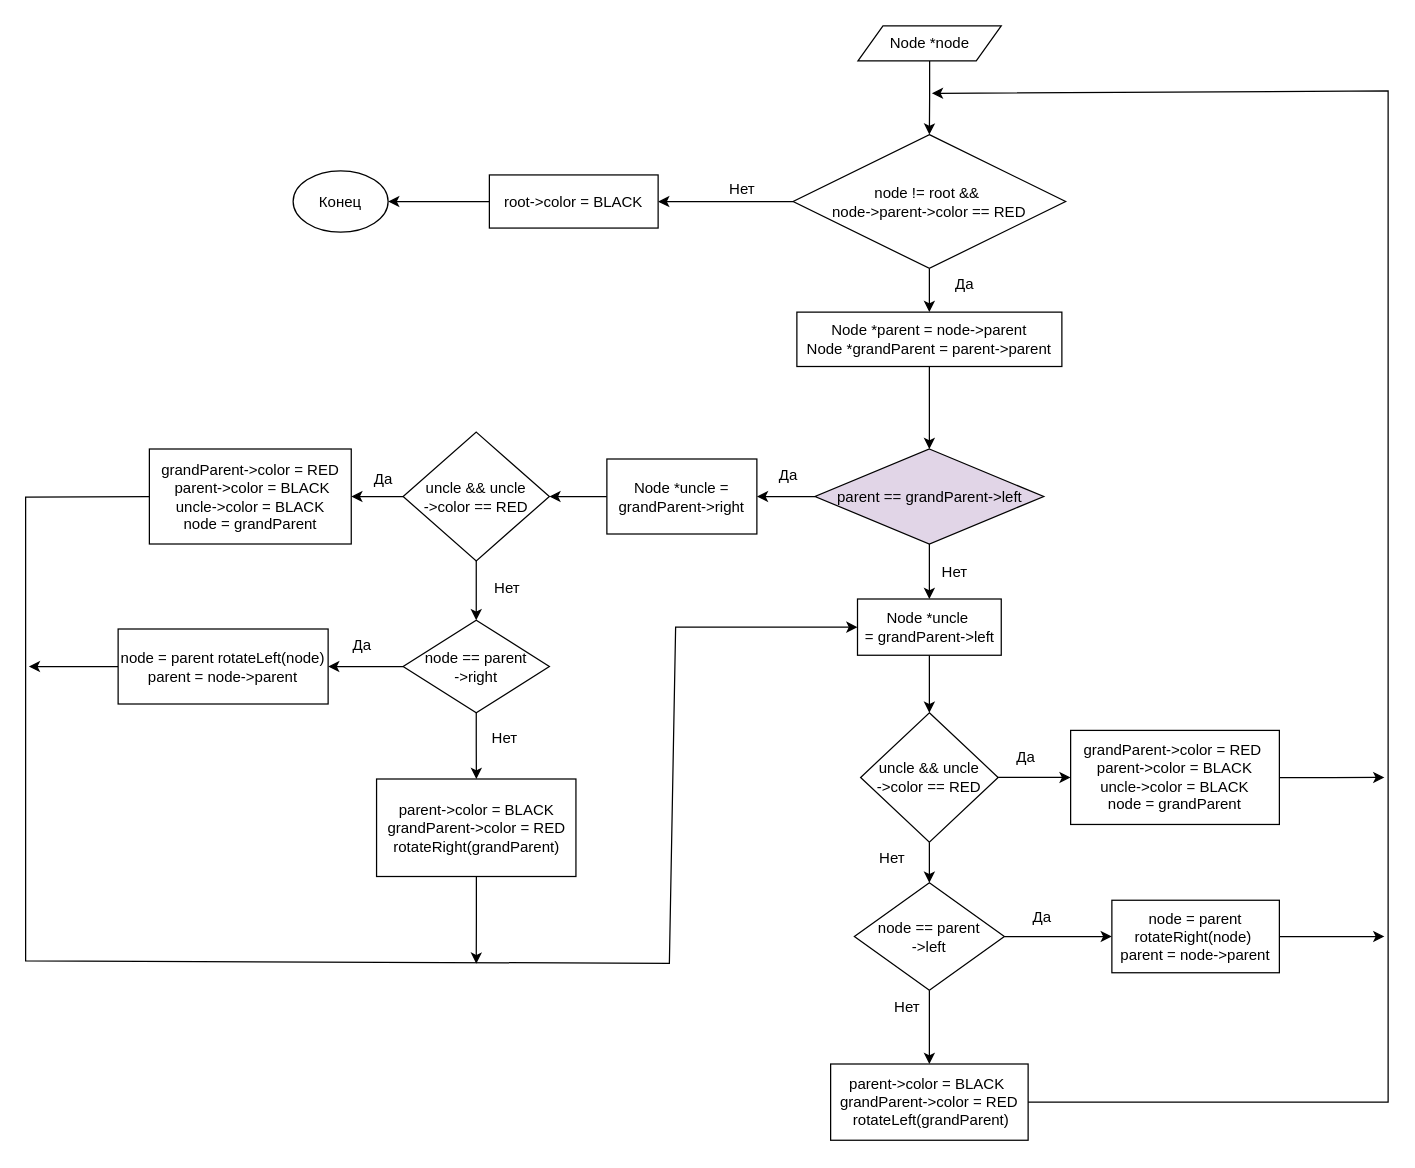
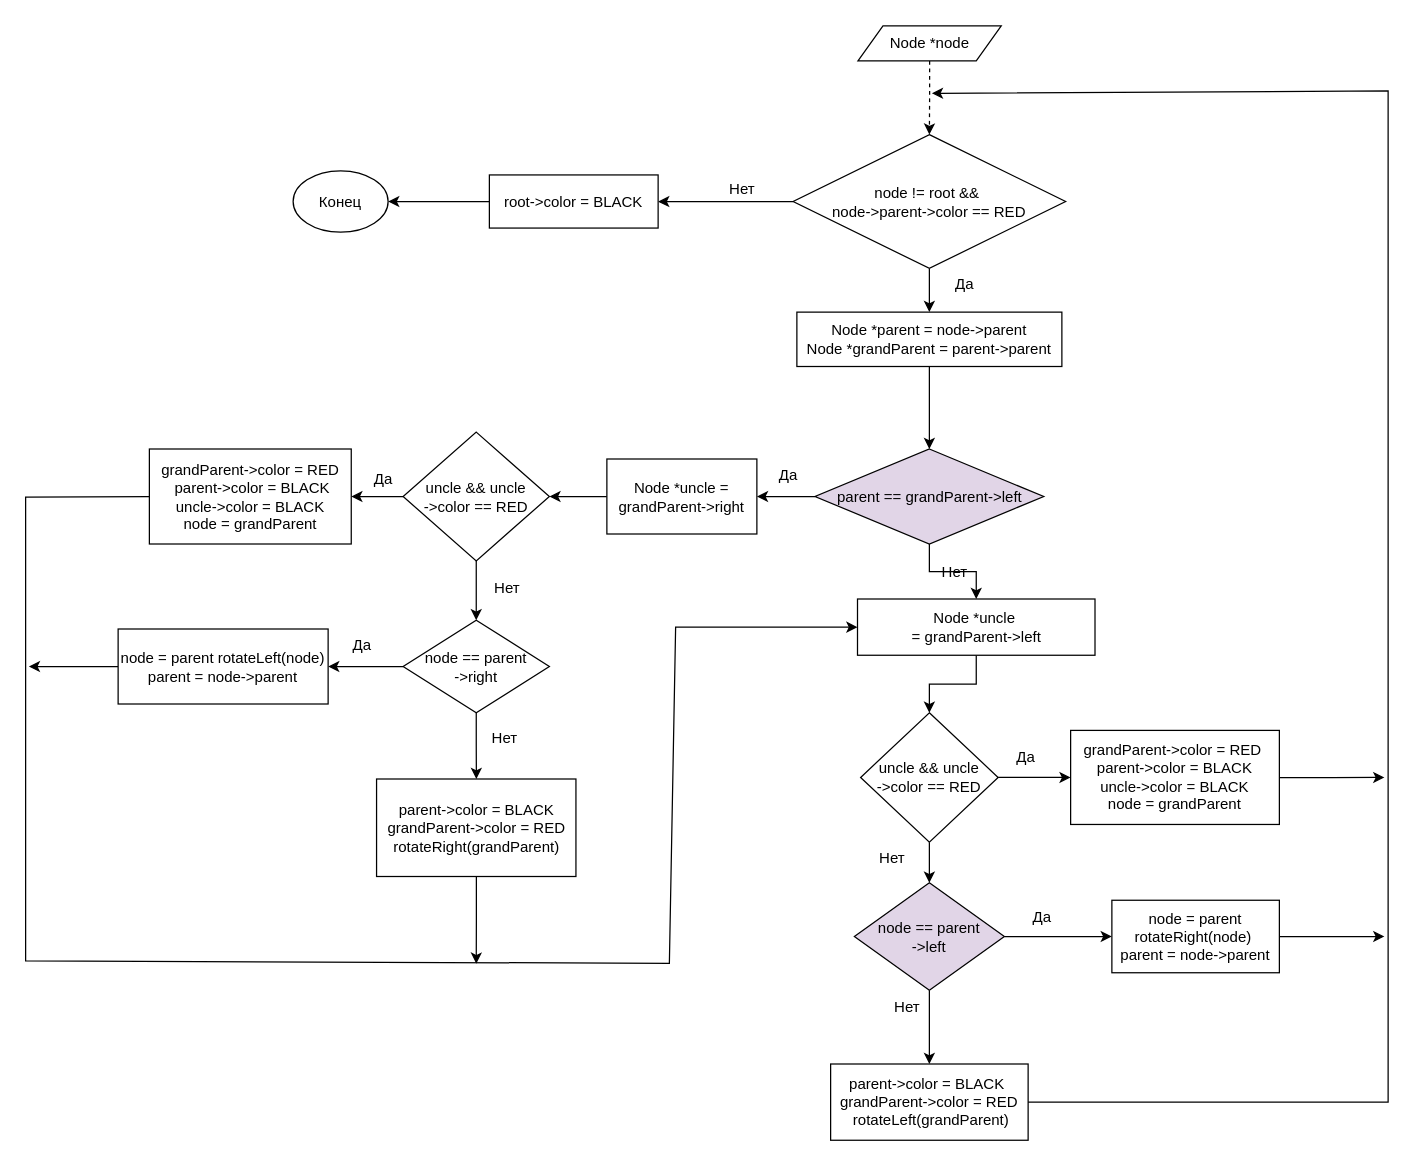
  <mxCell id="0" />
  <mxCell id="1" parent="0" />
  <mxCell id="2" value="Конец" style="ellipse;whiteSpace=wrap;html=1;" vertex="1" parent="1"><mxGeometry x="234" y="136" width="76" height="49" as="geometry" /></mxCell>
  <mxCell id="3" style="edgeStyle=orthogonalEdgeStyle;rounded=0;orthogonalLoop=1;jettySize=auto;html=1;exitX=0.5;exitY=1;exitDx=0;exitDy=0;" edge="1" parent="1" source="2" target="2"><mxGeometry relative="1" as="geometry" /></mxCell>
- <mxCell id="4" value="" style="edgeStyle=orthogonalEdgeStyle;rounded=0;orthogonalLoop=1;jettySize=auto;html=1;" edge="1" parent="1" source="5" target="8"><mxGeometry relative="1" as="geometry" /></mxCell>
+ <mxCell id="4" value="" style="edgeStyle=orthogonalEdgeStyle;rounded=0;orthogonalLoop=1;jettySize=auto;html=1;dashed=1;" edge="1" parent="1" source="5" target="8"><mxGeometry relative="1" as="geometry" /></mxCell>
  <mxCell id="5" value="&lt;span style=&quot;font-size: 12px;&quot;&gt;Node *node&lt;/span&gt;" style="shape=parallelogram;perimeter=parallelogramPerimeter;whiteSpace=wrap;html=1;fixedSize=1;" vertex="1" parent="1"><mxGeometry x="685.88" y="20" width="114.62" height="28" as="geometry" /></mxCell>
  <mxCell id="6" value="" style="edgeStyle=orthogonalEdgeStyle;rounded=0;orthogonalLoop=1;jettySize=auto;html=1;" edge="1" parent="1" source="8" target="10"><mxGeometry relative="1" as="geometry" /></mxCell>
  <mxCell id="7" value="" style="edgeStyle=orthogonalEdgeStyle;rounded=0;orthogonalLoop=1;jettySize=auto;html=1;" edge="1" parent="1" source="8" target="46"><mxGeometry relative="1" as="geometry" /></mxCell>
  <mxCell id="8" value="&lt;span style=&quot;font-size: 12px;&quot;&gt;node != root &amp;amp;&amp;amp;&amp;nbsp;&lt;/span&gt;&lt;div&gt;&lt;span style=&quot;font-size: 12px;&quot;&gt;node-&amp;gt;parent-&amp;gt;color == RED&lt;/span&gt;&lt;/div&gt;" style="rhombus;whiteSpace=wrap;html=1;" vertex="1" parent="1"><mxGeometry x="634" y="107" width="218" height="107" as="geometry" /></mxCell>
  <mxCell id="9" value="" style="edgeStyle=orthogonalEdgeStyle;rounded=0;orthogonalLoop=1;jettySize=auto;html=1;" edge="1" parent="1" source="10" target="13"><mxGeometry relative="1" as="geometry" /></mxCell>
  <mxCell id="10" value="&lt;span style=&quot;font-size: 12px;&quot;&gt;Node *parent = node-&amp;gt;parent&lt;/span&gt;&lt;div&gt;&lt;span style=&quot;font-size: 12px;&quot;&gt;Node *grandParent = parent-&amp;gt;parent&lt;/span&gt;&lt;/div&gt;" style="whiteSpace=wrap;html=1;" vertex="1" parent="1"><mxGeometry x="637" y="249" width="212" height="43.5" as="geometry" /></mxCell>
  <mxCell id="11" value="" style="edgeStyle=orthogonalEdgeStyle;rounded=0;orthogonalLoop=1;jettySize=auto;html=1;" edge="1" parent="1" source="13" target="16"><mxGeometry relative="1" as="geometry" /></mxCell>
  <mxCell id="12" value="" style="edgeStyle=orthogonalEdgeStyle;rounded=0;orthogonalLoop=1;jettySize=auto;html=1;" edge="1" parent="1" source="13" target="31"><mxGeometry relative="1" as="geometry" /></mxCell>
  <mxCell id="13" value="&lt;span style=&quot;font-size: 12px;&quot;&gt;parent == grandParent-&amp;gt;left&lt;/span&gt;" style="rhombus;whiteSpace=wrap;html=1;fillColor=#e1d5e7;" vertex="1" parent="1"><mxGeometry x="651.5" y="358.5" width="183" height="76" as="geometry" /></mxCell>
  <mxCell id="14" value="Да" style="text;html=1;align=center;verticalAlign=middle;resizable=0;points=[];autosize=1;strokeColor=none;fillColor=none;" vertex="1" parent="1"><mxGeometry x="754.5" y="214" width="33" height="26" as="geometry" /></mxCell>
  <mxCell id="15" value="" style="edgeStyle=orthogonalEdgeStyle;rounded=0;orthogonalLoop=1;jettySize=auto;html=1;" edge="1" parent="1" source="16" target="20"><mxGeometry relative="1" as="geometry" /></mxCell>
  <mxCell id="16" value="&lt;span style=&quot;font-size: 12px;&quot;&gt;Node *uncle = grandParent-&amp;gt;right&lt;/span&gt;" style="whiteSpace=wrap;html=1;" vertex="1" parent="1"><mxGeometry x="485" y="366.5" width="120" height="60" as="geometry" /></mxCell>
  <mxCell id="17" value="Да" style="text;html=1;align=center;verticalAlign=middle;resizable=0;points=[];autosize=1;strokeColor=none;fillColor=none;" vertex="1" parent="1"><mxGeometry x="613" y="366.5" width="33" height="26" as="geometry" /></mxCell>
  <mxCell id="18" value="" style="edgeStyle=orthogonalEdgeStyle;rounded=0;orthogonalLoop=1;jettySize=auto;html=1;" edge="1" parent="1" source="20" target="21"><mxGeometry relative="1" as="geometry" /></mxCell>
  <mxCell id="19" value="" style="edgeStyle=orthogonalEdgeStyle;rounded=0;orthogonalLoop=1;jettySize=auto;html=1;" edge="1" parent="1" source="20" target="24"><mxGeometry relative="1" as="geometry" /></mxCell>
  <mxCell id="20" value="&lt;span style=&quot;font-size: 12px;&quot;&gt;uncle &amp;amp;&amp;amp; uncle&lt;/span&gt;&lt;div&gt;&lt;span style=&quot;font-size: 12px;&quot;&gt;-&amp;gt;color == RED&lt;/span&gt;&lt;/div&gt;" style="rhombus;whiteSpace=wrap;html=1;" vertex="1" parent="1"><mxGeometry x="322" y="345" width="117" height="103" as="geometry" /></mxCell>
  <mxCell id="21" value="&lt;span style=&quot;font-size: 12px;&quot;&gt;grandParent-&amp;gt;color = RED&lt;/span&gt;&lt;div&gt;&lt;span style=&quot;font-size: 12px;&quot;&gt;&amp;nbsp;parent-&amp;gt;color = BLACK&lt;/span&gt;&lt;/div&gt;&lt;div&gt;&lt;span style=&quot;font-size: 12px;&quot;&gt;uncle-&amp;gt;color = BLACK&lt;/span&gt;&lt;/div&gt;&lt;div&gt;&lt;span style=&quot;font-size: 12px;&quot;&gt;node = grandParent&lt;/span&gt;&lt;/div&gt;" style="whiteSpace=wrap;html=1;" vertex="1" parent="1"><mxGeometry x="119" y="358.5" width="161.5" height="76" as="geometry" /></mxCell>
  <mxCell id="22" value="" style="edgeStyle=orthogonalEdgeStyle;rounded=0;orthogonalLoop=1;jettySize=auto;html=1;" edge="1" parent="1" source="24" target="27"><mxGeometry relative="1" as="geometry" /></mxCell>
  <mxCell id="23" value="" style="edgeStyle=orthogonalEdgeStyle;rounded=0;orthogonalLoop=1;jettySize=auto;html=1;" edge="1" parent="1" source="24" target="29"><mxGeometry relative="1" as="geometry" /></mxCell>
  <mxCell id="24" value="&lt;span style=&quot;font-size: 12px;&quot;&gt;node == parent&lt;/span&gt;&lt;div&gt;&lt;span style=&quot;font-size: 12px;&quot;&gt;-&amp;gt;right&lt;/span&gt;&lt;/div&gt;" style="rhombus;whiteSpace=wrap;html=1;" vertex="1" parent="1"><mxGeometry x="322" y="495.5" width="117" height="74" as="geometry" /></mxCell>
  <mxCell id="25" value="Да" style="text;html=1;align=center;verticalAlign=middle;resizable=0;points=[];autosize=1;strokeColor=none;fillColor=none;" vertex="1" parent="1"><mxGeometry x="289" y="369.5" width="33" height="26" as="geometry" /></mxCell>
  <mxCell id="26" style="edgeStyle=orthogonalEdgeStyle;rounded=0;orthogonalLoop=1;jettySize=auto;html=1;" edge="1" parent="1" source="27"><mxGeometry relative="1" as="geometry"><mxPoint x="22.559" y="532.5" as="targetPoint" /></mxGeometry></mxCell>
  <mxCell id="27" value="&lt;span style=&quot;font-size: 12px;&quot;&gt;node = parent rotateLeft(node) parent = node-&amp;gt;parent&lt;/span&gt;" style="whiteSpace=wrap;html=1;" vertex="1" parent="1"><mxGeometry x="94" y="502.5" width="168" height="60" as="geometry" /></mxCell>
  <mxCell id="28" style="edgeStyle=orthogonalEdgeStyle;rounded=0;orthogonalLoop=1;jettySize=auto;html=1;" edge="1" parent="1" source="29"><mxGeometry relative="1" as="geometry"><mxPoint x="380.5" y="770.236" as="targetPoint" /></mxGeometry></mxCell>
  <mxCell id="29" value="&lt;span style=&quot;font-size: 12px;&quot;&gt;parent-&amp;gt;color = BLACK grandParent-&amp;gt;color = RED rotateRight(grandParent)&lt;/span&gt;" style="whiteSpace=wrap;html=1;" vertex="1" parent="1"><mxGeometry x="300.75" y="622.5" width="159.5" height="78" as="geometry" /></mxCell>
  <mxCell id="30" value="" style="edgeStyle=orthogonalEdgeStyle;rounded=0;orthogonalLoop=1;jettySize=auto;html=1;" edge="1" parent="1" source="31" target="34"><mxGeometry relative="1" as="geometry" /></mxCell>
- <mxCell id="31" value="Node *uncle&amp;nbsp;&lt;div&gt;= grandParent-&amp;gt;left&lt;/div&gt;" style="whiteSpace=wrap;html=1;" vertex="1" parent="1"><mxGeometry x="685.5" y="478.5" width="115" height="45" as="geometry" /></mxCell>
+ <mxCell id="31" value="Node *uncle&amp;nbsp;&lt;div&gt;= grandParent-&amp;gt;left&lt;/div&gt;" style="whiteSpace=wrap;html=1;" vertex="1" parent="1"><mxGeometry x="685.5" y="478.5" width="190" height="45" as="geometry" /></mxCell>
  <mxCell id="32" value="" style="edgeStyle=orthogonalEdgeStyle;rounded=0;orthogonalLoop=1;jettySize=auto;html=1;" edge="1" parent="1" source="34" target="36"><mxGeometry relative="1" as="geometry" /></mxCell>
  <mxCell id="33" value="" style="edgeStyle=orthogonalEdgeStyle;rounded=0;orthogonalLoop=1;jettySize=auto;html=1;" edge="1" parent="1" source="34" target="39"><mxGeometry relative="1" as="geometry" /></mxCell>
  <mxCell id="34" value="&lt;span style=&quot;font-size: 12px;&quot;&gt;uncle &amp;amp;&amp;amp; uncle&lt;/span&gt;&lt;div&gt;&lt;span style=&quot;font-size: 12px;&quot;&gt;-&amp;gt;color == RED&lt;/span&gt;&lt;/div&gt;" style="rhombus;whiteSpace=wrap;html=1;" vertex="1" parent="1"><mxGeometry x="688" y="569.5" width="110" height="103.5" as="geometry" /></mxCell>
  <mxCell id="35" style="edgeStyle=orthogonalEdgeStyle;rounded=0;orthogonalLoop=1;jettySize=auto;html=1;" edge="1" parent="1" source="36"><mxGeometry relative="1" as="geometry"><mxPoint x="1107.004" y="621.245" as="targetPoint" /></mxGeometry></mxCell>
  <mxCell id="36" value="&lt;span style=&quot;font-size: 12px;&quot;&gt;grandParent-&amp;gt;color = RED&amp;nbsp;&lt;/span&gt;&lt;div&gt;&lt;span style=&quot;font-size: 12px;&quot;&gt;parent-&amp;gt;color = BLACK&lt;/span&gt;&lt;/div&gt;&lt;div&gt;&lt;span style=&quot;font-size: 12px;&quot;&gt;uncle-&amp;gt;color = BLACK&lt;/span&gt;&lt;/div&gt;&lt;div&gt;&lt;span style=&quot;font-size: 12px;&quot;&gt;node = grandParent&lt;/span&gt;&lt;/div&gt;" style="whiteSpace=wrap;html=1;" vertex="1" parent="1"><mxGeometry x="856" y="583.62" width="167" height="75.25" as="geometry" /></mxCell>
  <mxCell id="37" value="" style="edgeStyle=orthogonalEdgeStyle;rounded=0;orthogonalLoop=1;jettySize=auto;html=1;" edge="1" parent="1" source="39" target="41"><mxGeometry relative="1" as="geometry" /></mxCell>
  <mxCell id="38" value="" style="edgeStyle=orthogonalEdgeStyle;rounded=0;orthogonalLoop=1;jettySize=auto;html=1;" edge="1" parent="1" source="39" target="42"><mxGeometry relative="1" as="geometry" /></mxCell>
- <mxCell id="39" value="&lt;span style=&quot;font-size: 12px;&quot;&gt;node == parent&lt;/span&gt;&lt;div&gt;&lt;span style=&quot;font-size: 12px;&quot;&gt;-&amp;gt;left&lt;/span&gt;&lt;/div&gt;" style="rhombus;whiteSpace=wrap;html=1;" vertex="1" parent="1"><mxGeometry x="683" y="705.5" width="120" height="86" as="geometry" /></mxCell>
+ <mxCell id="39" value="&lt;span style=&quot;font-size: 12px;&quot;&gt;node == parent&lt;/span&gt;&lt;div&gt;&lt;span style=&quot;font-size: 12px;&quot;&gt;-&amp;gt;left&lt;/span&gt;&lt;/div&gt;" style="rhombus;whiteSpace=wrap;html=1;fillColor=#e1d5e7;" vertex="1" parent="1"><mxGeometry x="683" y="705.5" width="120" height="86" as="geometry" /></mxCell>
  <mxCell id="40" style="edgeStyle=orthogonalEdgeStyle;rounded=0;orthogonalLoop=1;jettySize=auto;html=1;" edge="1" parent="1" source="41"><mxGeometry relative="1" as="geometry"><mxPoint x="1107.004" y="748.5" as="targetPoint" /></mxGeometry></mxCell>
  <mxCell id="41" value="&lt;span style=&quot;font-size: 12px;&quot;&gt;node = parent&lt;/span&gt;&lt;div&gt;&lt;span style=&quot;font-size: 12px;&quot;&gt;rotateRight(node)&amp;nbsp;&lt;/span&gt;&lt;div&gt;&lt;span style=&quot;font-size: 12px;&quot;&gt;parent = node-&amp;gt;parent&lt;/span&gt;&lt;/div&gt;&lt;/div&gt;" style="whiteSpace=wrap;html=1;" vertex="1" parent="1"><mxGeometry x="889" y="719.5" width="134" height="58" as="geometry" /></mxCell>
  <mxCell id="42" value="&lt;span style=&quot;font-size: 12px;&quot;&gt;parent-&amp;gt;color = BLACK&amp;nbsp;&lt;/span&gt;&lt;div&gt;&lt;span style=&quot;background-color: initial;&quot;&gt;grandParent-&amp;gt;color = RED&lt;/span&gt;&lt;/div&gt;&lt;div&gt;&lt;span style=&quot;background-color: initial;&quot;&gt;&amp;nbsp;rotateLeft(grandParent)&lt;/span&gt;&lt;br&gt;&lt;/div&gt;" style="whiteSpace=wrap;html=1;" vertex="1" parent="1"><mxGeometry x="664" y="850.5" width="158" height="61" as="geometry" /></mxCell>
  <mxCell id="43" value="" style="endArrow=classic;html=1;rounded=0;exitX=0;exitY=0.5;exitDx=0;exitDy=0;entryX=0;entryY=0.5;entryDx=0;entryDy=0;" edge="1" parent="1" source="21" target="31"><mxGeometry width="50" height="50" relative="1" as="geometry"><mxPoint x="695" y="506" as="sourcePoint" /><mxPoint x="745" y="456" as="targetPoint" /><Array as="points"><mxPoint x="20" y="397" /><mxPoint x="20" y="768" /><mxPoint x="535" y="770" /><mxPoint x="540" y="501" /></Array></mxGeometry></mxCell>
  <mxCell id="44" value="" style="endArrow=classic;html=1;rounded=0;exitX=1;exitY=0.5;exitDx=0;exitDy=0;" edge="1" parent="1" source="42"><mxGeometry width="50" height="50" relative="1" as="geometry"><mxPoint x="955" y="610" as="sourcePoint" /><mxPoint x="745" y="74" as="targetPoint" /><Array as="points"><mxPoint x="1110" y="881" /><mxPoint x="1110" y="72" /></Array></mxGeometry></mxCell>
  <mxCell id="45" style="edgeStyle=orthogonalEdgeStyle;rounded=0;orthogonalLoop=1;jettySize=auto;html=1;entryX=1;entryY=0.5;entryDx=0;entryDy=0;" edge="1" parent="1" source="46" target="2"><mxGeometry relative="1" as="geometry" /></mxCell>
  <mxCell id="46" value="&lt;span style=&quot;font-size: 12px;&quot;&gt;root-&amp;gt;color = BLACK&lt;/span&gt;" style="whiteSpace=wrap;html=1;" vertex="1" parent="1"><mxGeometry x="391" y="139.25" width="135" height="42.5" as="geometry" /></mxCell>
  <mxCell id="47" value="Нет" style="text;html=1;align=center;verticalAlign=middle;resizable=0;points=[];autosize=1;strokeColor=none;fillColor=none;" vertex="1" parent="1"><mxGeometry x="574" y="138" width="38" height="26" as="geometry" /></mxCell>
  <mxCell id="48" value="Нет" style="text;html=1;align=center;verticalAlign=middle;resizable=0;points=[];autosize=1;strokeColor=none;fillColor=none;" vertex="1" parent="1"><mxGeometry x="744" y="444" width="38" height="26" as="geometry" /></mxCell>
  <mxCell id="49" value="Нет" style="text;html=1;align=center;verticalAlign=middle;resizable=0;points=[];autosize=1;strokeColor=none;fillColor=none;" vertex="1" parent="1"><mxGeometry x="386" y="457" width="38" height="26" as="geometry" /></mxCell>
  <mxCell id="50" value="Нет" style="text;html=1;align=center;verticalAlign=middle;resizable=0;points=[];autosize=1;strokeColor=none;fillColor=none;" vertex="1" parent="1"><mxGeometry x="384" y="577" width="38" height="26" as="geometry" /></mxCell>
  <mxCell id="51" value="Нет" style="text;html=1;align=center;verticalAlign=middle;resizable=0;points=[];autosize=1;strokeColor=none;fillColor=none;" vertex="1" parent="1"><mxGeometry x="694" y="673" width="38" height="26" as="geometry" /></mxCell>
  <mxCell id="52" value="Нет" style="text;html=1;align=center;verticalAlign=middle;resizable=0;points=[];autosize=1;strokeColor=none;fillColor=none;" vertex="1" parent="1"><mxGeometry x="706" y="791.5" width="38" height="26" as="geometry" /></mxCell>
  <mxCell id="53" value="Да" style="text;html=1;align=center;verticalAlign=middle;resizable=0;points=[];autosize=1;strokeColor=none;fillColor=none;" vertex="1" parent="1"><mxGeometry x="803" y="592" width="33" height="26" as="geometry" /></mxCell>
  <mxCell id="54" value="Да" style="text;html=1;align=center;verticalAlign=middle;resizable=0;points=[];autosize=1;strokeColor=none;fillColor=none;" vertex="1" parent="1"><mxGeometry x="816" y="719.5" width="33" height="26" as="geometry" /></mxCell>
  <mxCell id="55" value="Да" style="text;html=1;align=center;verticalAlign=middle;resizable=0;points=[];autosize=1;strokeColor=none;fillColor=none;" vertex="1" parent="1"><mxGeometry x="272" y="502.5" width="33" height="26" as="geometry" /></mxCell>
